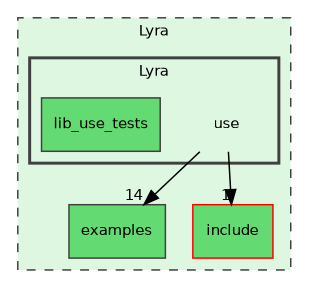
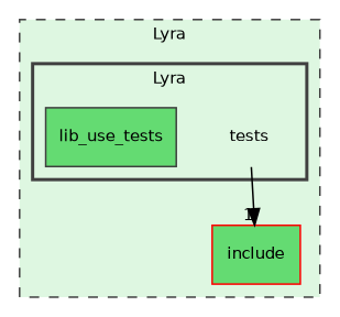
  digraph {
    compound=true
    node [fontname=Helvetica fontsize=10 shape=box color=grey25 fillcolor="#64db72" style="filled,"]
    edge [fontname=Helvetica fontsize=10 labeldistance=1.5 labelfontname=Helvetica labelfontsize=10]
-   n1 [label=use shape=plaintext color="" fillcolor="" style=""]
+   n1 [label=tests shape=plaintext color="" fillcolor="" style=""]
    n2 [label=lib_use_tests]
-   n3 [label=examples]
    n4 [color=red label=include]
    subgraph cluster_1 {
      bgcolor="#def7e1"
      fontname=Helvetica
      fontsize=10
      label=Lyra
      pencolor=grey25
      style="filled,dashed,"
-     n3
      n4
      subgraph cluster_2 {
        bgcolor="#def7e1"
        fontname=Helvetica
        fontsize=10
        label=Lyra
        pencolor=grey25
        style="filled,bold,"
        n1
        n2
      }
    }
-   n1 -> n3 [headlabel=14]
    n1 -> n4 [headlabel=1]
  }
